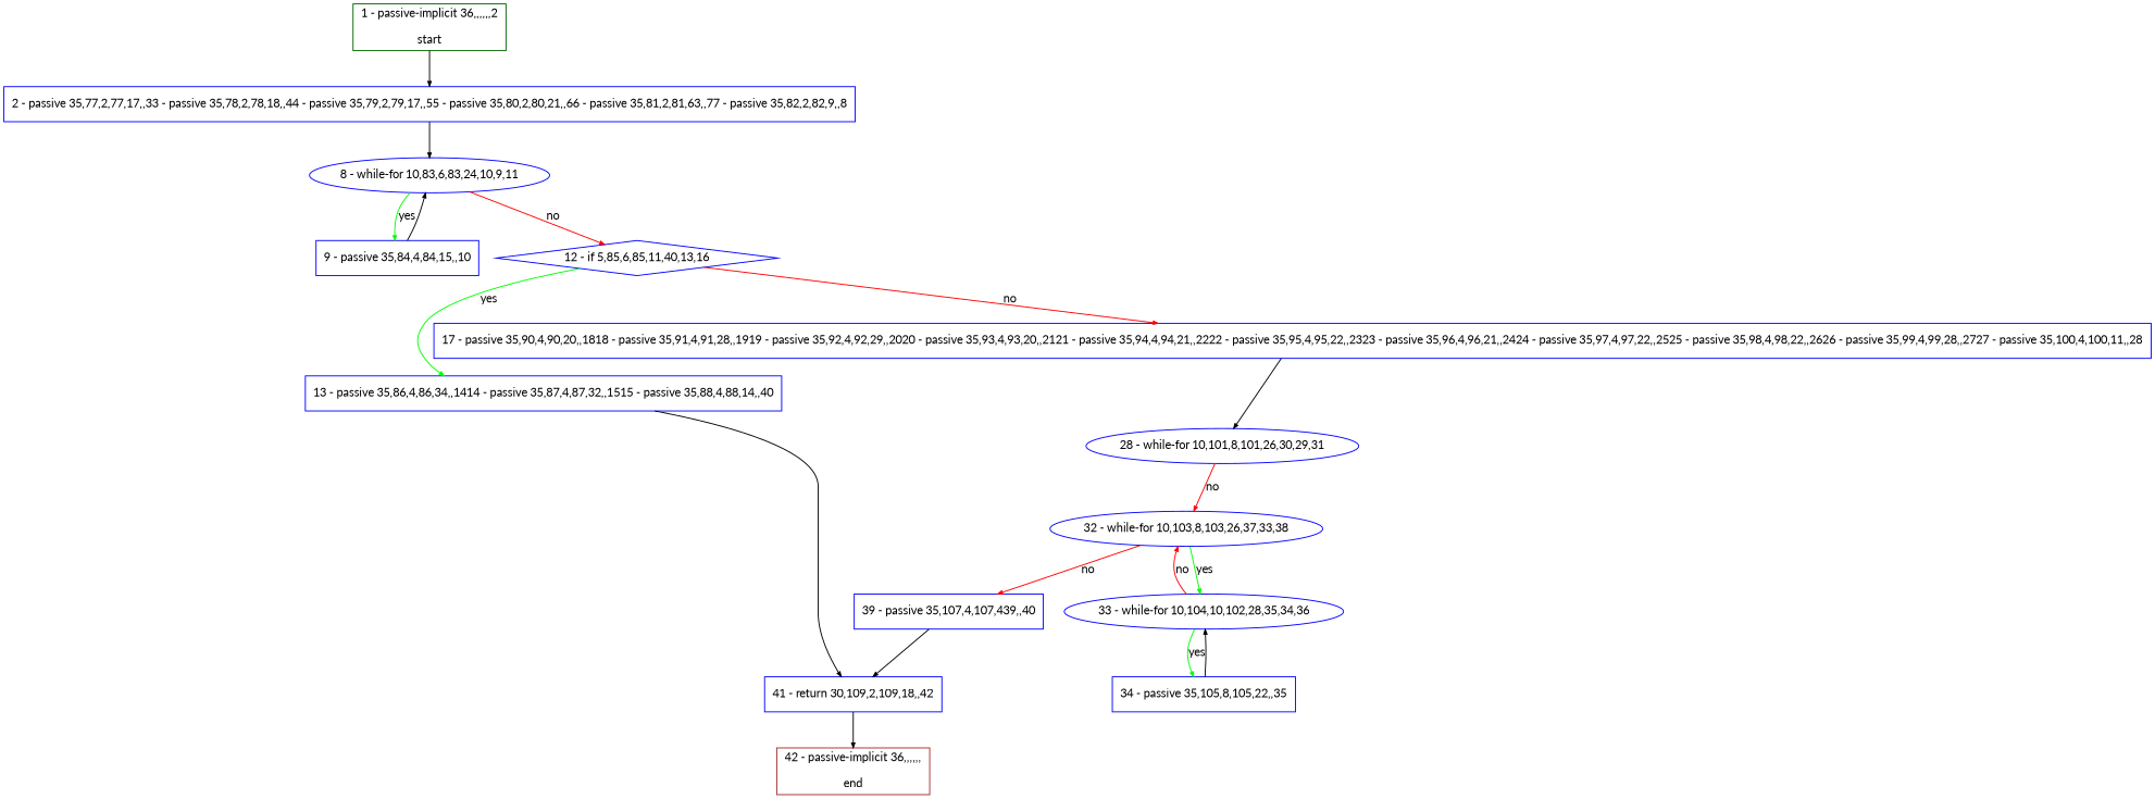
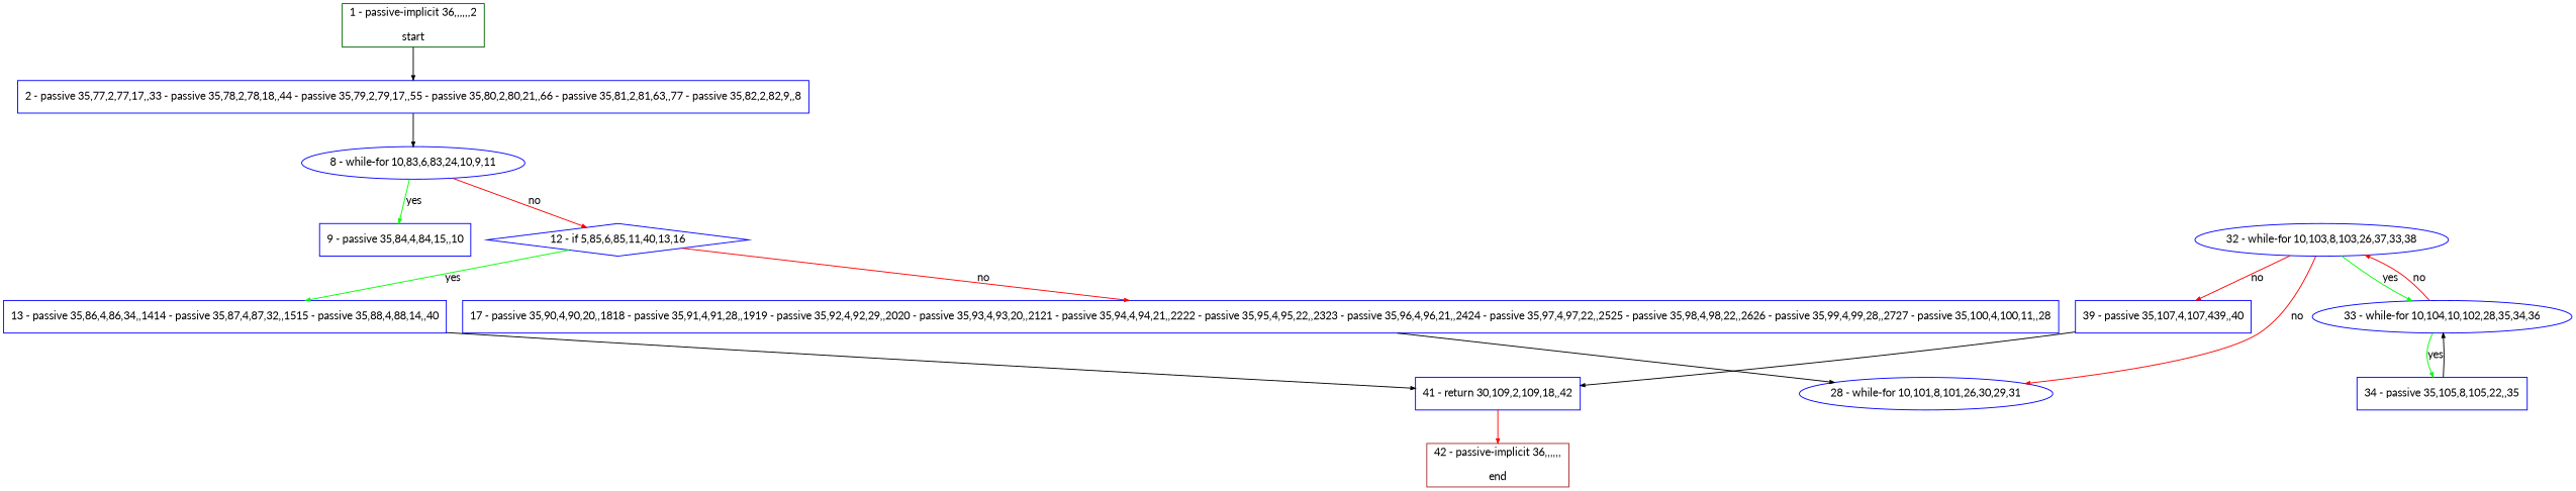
  digraph {
    bgcolor=white
    compound=true
    fillcolor="#FFFFCC"
    fontname=Lato
    fontsize=12
    pack=true
    packmode=clust
    style="rounded,filled"
    node [color="#0000ff" compound=true fillcolor="#ffffff" fixedsize=false fontname=Lato fontsize=12 node_initialized=no shape=box style=filled]
    edge [arrowhead=normal arrowsize=0.5 arrowtail=none color="#000000" compound=true dir=forward fontcolor=black fontname=Lato fontsize=12]
    n1 [label="2 - passive 35,77,2,77,17,,33 - passive 35,78,2,78,18,,44 - passive 35,79,2,79,17,,55 - passive 35,80,2,80,21,,66 - passive 35,81,2,81,63,,77 - passive 35,82,2,82,9,,8"]
    n2 [label="8 - while-for 10,83,6,83,24,10,9,11" shape=oval]
    n3 [label="9 - passive 35,84,4,84,15,,10"]
    n4 [label="12 - if 5,85,6,85,11,40,13,16" shape=diamond]
    n5 [color="#006400" label="1 - passive-implicit 36,,,,,,2\n\nstart"]
    n6 [label="13 - passive 35,86,4,86,34,,1414 - passive 35,87,4,87,32,,1515 - passive 35,88,4,88,14,,40"]
    n7 [label="17 - passive 35,90,4,90,20,,1818 - passive 35,91,4,91,28,,1919 - passive 35,92,4,92,29,,2020 - passive 35,93,4,93,20,,2121 - passive 35,94,4,94,21,,2222 - passive 35,95,4,95,22,,2323 - passive 35,96,4,96,21,,2424 - passive 35,97,4,97,22,,2525 - passive 35,98,4,98,22,,2626 - passive 35,99,4,99,28,,2727 - passive 35,100,4,100,11,,28"]
    n8 [label="41 - return 30,109,2,109,18,,42"]
    n9 [label="28 - while-for 10,101,8,101,26,30,29,31" shape=oval]
    n10 [color="#a52a2a" label="42 - passive-implicit 36,,,,,,\n\nend"]
    n11 [label="32 - while-for 10,103,8,103,26,37,33,38" shape=oval]
    n12 [label="33 - while-for 10,104,10,102,28,35,34,36" shape=oval]
    n13 [label="39 - passive 35,107,4,107,439,,40"]
    n14 [label="34 - passive 35,105,8,105,22,,35"]
    n1 -> n2
    n2 -> n3 [color="#00ff00" label=yes]
    n2 -> n4 [color="#ff0000" label=no]
-   n3 -> n2
    n4 -> n6 [color="#00ff00" label=yes]
    n4 -> n7 [color="#ff0000" label=no]
    n5 -> n1
    n6 -> n8
    n7 -> n9
-   n8 -> n10
-   n9 -> n11 [color="#ff0000" label=no]
+   n8 -> n10 [color="#ff0000"]
+   n11 -> n9 [color="#ff0000" label=no]
    n11 -> n12 [color="#00ff00" label=yes]
    n11 -> n13 [color="#ff0000" label=no]
    n12 -> n11 [color="#ff0000" label=no]
    n12 -> n14 [color="#00ff00" label=yes]
    n13 -> n8
    n14 -> n12
  }
